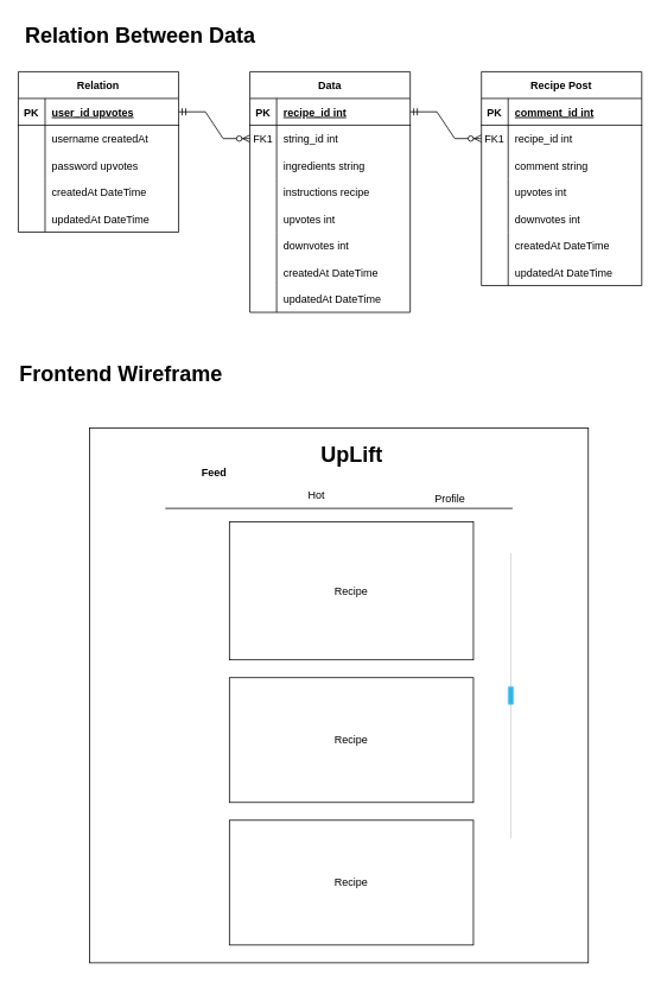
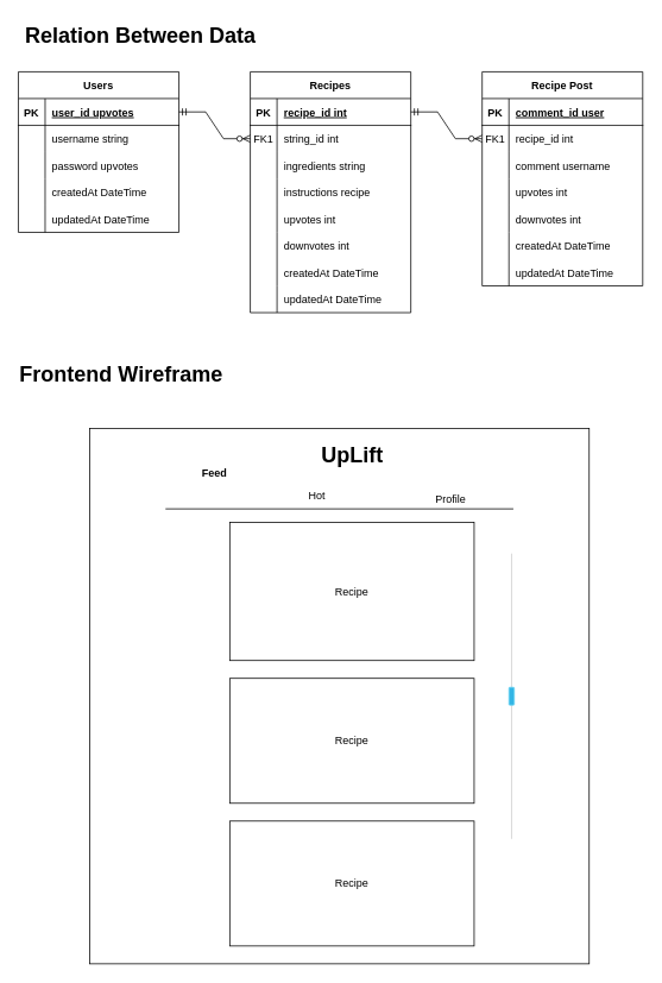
  <mxCell id="0" />
  <mxCell id="1" parent="0" />
- <mxCell id="2" value="Data" style="shape=table;startSize=30;container=1;collapsible=1;childLayout=tableLayout;fixedRows=1;rowLines=0;fontStyle=1;align=center;resizeLast=1;" vertex="1" parent="1"><mxGeometry x="280" y="80" width="180" height="270" as="geometry" /></mxCell>
+ <mxCell id="2" value="Recipes" style="shape=table;startSize=30;container=1;collapsible=1;childLayout=tableLayout;fixedRows=1;rowLines=0;fontStyle=1;align=center;resizeLast=1;" vertex="1" parent="1"><mxGeometry x="280" y="80" width="180" height="270" as="geometry" /></mxCell>
  <mxCell id="3" value="" style="shape=tableRow;horizontal=0;startSize=0;swimlaneHead=0;swimlaneBody=0;fillColor=none;collapsible=0;dropTarget=0;points=[[0,0.5],[1,0.5]];portConstraint=eastwest;top=0;left=0;right=0;bottom=1;" vertex="1" parent="2"><mxGeometry y="30" width="180" height="30" as="geometry" /></mxCell>
  <mxCell id="4" value="PK" style="shape=partialRectangle;connectable=0;fillColor=none;top=0;left=0;bottom=0;right=0;fontStyle=1;overflow=hidden;" vertex="1" parent="3"><mxGeometry width="30" height="30" as="geometry"><mxRectangle width="30" height="30" as="alternateBounds" /></mxGeometry></mxCell>
  <mxCell id="5" value="recipe_id int" style="shape=partialRectangle;connectable=0;fillColor=none;top=0;left=0;bottom=0;right=0;align=left;spacingLeft=6;fontStyle=5;overflow=hidden;" vertex="1" parent="3"><mxGeometry x="30" width="150" height="30" as="geometry"><mxRectangle width="150" height="30" as="alternateBounds" /></mxGeometry></mxCell>
  <mxCell id="6" value="" style="shape=tableRow;horizontal=0;startSize=0;swimlaneHead=0;swimlaneBody=0;fillColor=none;collapsible=0;dropTarget=0;points=[[0,0.5],[1,0.5]];portConstraint=eastwest;top=0;left=0;right=0;bottom=0;" vertex="1" parent="2"><mxGeometry y="60" width="180" height="30" as="geometry" /></mxCell>
  <mxCell id="7" value="FK1" style="shape=partialRectangle;connectable=0;fillColor=none;top=0;left=0;bottom=0;right=0;editable=1;overflow=hidden;" vertex="1" parent="6"><mxGeometry width="30" height="30" as="geometry"><mxRectangle width="30" height="30" as="alternateBounds" /></mxGeometry></mxCell>
  <mxCell id="8" value="string_id int" style="shape=partialRectangle;connectable=0;fillColor=none;top=0;left=0;bottom=0;right=0;align=left;spacingLeft=6;overflow=hidden;" vertex="1" parent="6"><mxGeometry x="30" width="150" height="30" as="geometry"><mxRectangle width="150" height="30" as="alternateBounds" /></mxGeometry></mxCell>
  <mxCell id="9" value="" style="shape=tableRow;horizontal=0;startSize=0;swimlaneHead=0;swimlaneBody=0;fillColor=none;collapsible=0;dropTarget=0;points=[[0,0.5],[1,0.5]];portConstraint=eastwest;top=0;left=0;right=0;bottom=0;" vertex="1" parent="2"><mxGeometry y="90" width="180" height="30" as="geometry" /></mxCell>
  <mxCell id="10" value="" style="shape=partialRectangle;connectable=0;fillColor=none;top=0;left=0;bottom=0;right=0;editable=1;overflow=hidden;" vertex="1" parent="9"><mxGeometry width="30" height="30" as="geometry"><mxRectangle width="30" height="30" as="alternateBounds" /></mxGeometry></mxCell>
  <mxCell id="11" value="ingredients string" style="shape=partialRectangle;connectable=0;fillColor=none;top=0;left=0;bottom=0;right=0;align=left;spacingLeft=6;overflow=hidden;" vertex="1" parent="9"><mxGeometry x="30" width="150" height="30" as="geometry"><mxRectangle width="150" height="30" as="alternateBounds" /></mxGeometry></mxCell>
  <mxCell id="12" value="" style="shape=tableRow;horizontal=0;startSize=0;swimlaneHead=0;swimlaneBody=0;fillColor=none;collapsible=0;dropTarget=0;points=[[0,0.5],[1,0.5]];portConstraint=eastwest;top=0;left=0;right=0;bottom=0;" vertex="1" parent="2"><mxGeometry y="120" width="180" height="30" as="geometry" /></mxCell>
  <mxCell id="13" value="" style="shape=partialRectangle;connectable=0;fillColor=none;top=0;left=0;bottom=0;right=0;editable=1;overflow=hidden;" vertex="1" parent="12"><mxGeometry width="30" height="30" as="geometry"><mxRectangle width="30" height="30" as="alternateBounds" /></mxGeometry></mxCell>
  <mxCell id="14" value="instructions recipe" style="shape=partialRectangle;connectable=0;fillColor=none;top=0;left=0;bottom=0;right=0;align=left;spacingLeft=6;overflow=hidden;" vertex="1" parent="12"><mxGeometry x="30" width="150" height="30" as="geometry"><mxRectangle width="150" height="30" as="alternateBounds" /></mxGeometry></mxCell>
  <mxCell id="15" style="shape=tableRow;horizontal=0;startSize=0;swimlaneHead=0;swimlaneBody=0;fillColor=none;collapsible=0;dropTarget=0;points=[[0,0.5],[1,0.5]];portConstraint=eastwest;top=0;left=0;right=0;bottom=0;" vertex="1" parent="2"><mxGeometry y="150" width="180" height="30" as="geometry" /></mxCell>
  <mxCell id="16" style="shape=partialRectangle;connectable=0;fillColor=none;top=0;left=0;bottom=0;right=0;editable=1;overflow=hidden;" vertex="1" parent="15"><mxGeometry width="30" height="30" as="geometry"><mxRectangle width="30" height="30" as="alternateBounds" /></mxGeometry></mxCell>
  <mxCell id="17" value="upvotes int" style="shape=partialRectangle;connectable=0;fillColor=none;top=0;left=0;bottom=0;right=0;align=left;spacingLeft=6;overflow=hidden;" vertex="1" parent="15"><mxGeometry x="30" width="150" height="30" as="geometry"><mxRectangle width="150" height="30" as="alternateBounds" /></mxGeometry></mxCell>
  <mxCell id="18" style="shape=tableRow;horizontal=0;startSize=0;swimlaneHead=0;swimlaneBody=0;fillColor=none;collapsible=0;dropTarget=0;points=[[0,0.5],[1,0.5]];portConstraint=eastwest;top=0;left=0;right=0;bottom=0;" vertex="1" parent="2"><mxGeometry y="180" width="180" height="30" as="geometry" /></mxCell>
  <mxCell id="19" style="shape=partialRectangle;connectable=0;fillColor=none;top=0;left=0;bottom=0;right=0;editable=1;overflow=hidden;" vertex="1" parent="18"><mxGeometry width="30" height="30" as="geometry"><mxRectangle width="30" height="30" as="alternateBounds" /></mxGeometry></mxCell>
  <mxCell id="20" value="downvotes int" style="shape=partialRectangle;connectable=0;fillColor=none;top=0;left=0;bottom=0;right=0;align=left;spacingLeft=6;overflow=hidden;" vertex="1" parent="18"><mxGeometry x="30" width="150" height="30" as="geometry"><mxRectangle width="150" height="30" as="alternateBounds" /></mxGeometry></mxCell>
  <mxCell id="21" style="shape=tableRow;horizontal=0;startSize=0;swimlaneHead=0;swimlaneBody=0;fillColor=none;collapsible=0;dropTarget=0;points=[[0,0.5],[1,0.5]];portConstraint=eastwest;top=0;left=0;right=0;bottom=0;" vertex="1" parent="2"><mxGeometry y="210" width="180" height="30" as="geometry" /></mxCell>
  <mxCell id="22" style="shape=partialRectangle;connectable=0;fillColor=none;top=0;left=0;bottom=0;right=0;editable=1;overflow=hidden;" vertex="1" parent="21"><mxGeometry width="30" height="30" as="geometry"><mxRectangle width="30" height="30" as="alternateBounds" /></mxGeometry></mxCell>
  <mxCell id="23" value="createdAt DateTime" style="shape=partialRectangle;connectable=0;fillColor=none;top=0;left=0;bottom=0;right=0;align=left;spacingLeft=6;overflow=hidden;" vertex="1" parent="21"><mxGeometry x="30" width="150" height="30" as="geometry"><mxRectangle width="150" height="30" as="alternateBounds" /></mxGeometry></mxCell>
  <mxCell id="24" style="shape=tableRow;horizontal=0;startSize=0;swimlaneHead=0;swimlaneBody=0;fillColor=none;collapsible=0;dropTarget=0;points=[[0,0.5],[1,0.5]];portConstraint=eastwest;top=0;left=0;right=0;bottom=0;" vertex="1" parent="2"><mxGeometry y="240" width="180" height="30" as="geometry" /></mxCell>
  <mxCell id="25" style="shape=partialRectangle;connectable=0;fillColor=none;top=0;left=0;bottom=0;right=0;editable=1;overflow=hidden;" vertex="1" parent="24"><mxGeometry width="30" height="30" as="geometry"><mxRectangle width="30" height="30" as="alternateBounds" /></mxGeometry></mxCell>
  <mxCell id="26" value="updatedAt DateTime" style="shape=partialRectangle;connectable=0;fillColor=none;top=0;left=0;bottom=0;right=0;align=left;spacingLeft=6;overflow=hidden;" vertex="1" parent="24"><mxGeometry x="30" width="150" height="30" as="geometry"><mxRectangle width="150" height="30" as="alternateBounds" /></mxGeometry></mxCell>
- <mxCell id="27" value="Relation" style="shape=table;startSize=30;container=1;collapsible=1;childLayout=tableLayout;fixedRows=1;rowLines=0;fontStyle=1;align=center;resizeLast=1;" vertex="1" parent="1"><mxGeometry x="20" y="80" width="180" height="180" as="geometry" /></mxCell>
+ <mxCell id="27" value="Users" style="shape=table;startSize=30;container=1;collapsible=1;childLayout=tableLayout;fixedRows=1;rowLines=0;fontStyle=1;align=center;resizeLast=1;" vertex="1" parent="1"><mxGeometry x="20" y="80" width="180" height="180" as="geometry" /></mxCell>
  <mxCell id="28" value="" style="shape=tableRow;horizontal=0;startSize=0;swimlaneHead=0;swimlaneBody=0;fillColor=none;collapsible=0;dropTarget=0;points=[[0,0.5],[1,0.5]];portConstraint=eastwest;top=0;left=0;right=0;bottom=1;" vertex="1" parent="27"><mxGeometry y="30" width="180" height="30" as="geometry" /></mxCell>
  <mxCell id="29" value="PK" style="shape=partialRectangle;connectable=0;fillColor=none;top=0;left=0;bottom=0;right=0;fontStyle=1;overflow=hidden;" vertex="1" parent="28"><mxGeometry width="30" height="30" as="geometry"><mxRectangle width="30" height="30" as="alternateBounds" /></mxGeometry></mxCell>
  <mxCell id="30" value="user_id upvotes" style="shape=partialRectangle;connectable=0;fillColor=none;top=0;left=0;bottom=0;right=0;align=left;spacingLeft=6;fontStyle=5;overflow=hidden;" vertex="1" parent="28"><mxGeometry x="30" width="150" height="30" as="geometry"><mxRectangle width="150" height="30" as="alternateBounds" /></mxGeometry></mxCell>
  <mxCell id="31" value="" style="shape=tableRow;horizontal=0;startSize=0;swimlaneHead=0;swimlaneBody=0;fillColor=none;collapsible=0;dropTarget=0;points=[[0,0.5],[1,0.5]];portConstraint=eastwest;top=0;left=0;right=0;bottom=0;" vertex="1" parent="27"><mxGeometry y="60" width="180" height="30" as="geometry" /></mxCell>
  <mxCell id="32" value="" style="shape=partialRectangle;connectable=0;fillColor=none;top=0;left=0;bottom=0;right=0;editable=1;overflow=hidden;" vertex="1" parent="31"><mxGeometry width="30" height="30" as="geometry"><mxRectangle width="30" height="30" as="alternateBounds" /></mxGeometry></mxCell>
- <mxCell id="33" value="username createdAt" style="shape=partialRectangle;connectable=0;fillColor=none;top=0;left=0;bottom=0;right=0;align=left;spacingLeft=6;overflow=hidden;" vertex="1" parent="31"><mxGeometry x="30" width="150" height="30" as="geometry"><mxRectangle width="150" height="30" as="alternateBounds" /></mxGeometry></mxCell>
+ <mxCell id="33" value="username string" style="shape=partialRectangle;connectable=0;fillColor=none;top=0;left=0;bottom=0;right=0;align=left;spacingLeft=6;overflow=hidden;" vertex="1" parent="31"><mxGeometry x="30" width="150" height="30" as="geometry"><mxRectangle width="150" height="30" as="alternateBounds" /></mxGeometry></mxCell>
  <mxCell id="34" value="" style="shape=tableRow;horizontal=0;startSize=0;swimlaneHead=0;swimlaneBody=0;fillColor=none;collapsible=0;dropTarget=0;points=[[0,0.5],[1,0.5]];portConstraint=eastwest;top=0;left=0;right=0;bottom=0;" vertex="1" parent="27"><mxGeometry y="90" width="180" height="30" as="geometry" /></mxCell>
  <mxCell id="35" value="" style="shape=partialRectangle;connectable=0;fillColor=none;top=0;left=0;bottom=0;right=0;editable=1;overflow=hidden;" vertex="1" parent="34"><mxGeometry width="30" height="30" as="geometry"><mxRectangle width="30" height="30" as="alternateBounds" /></mxGeometry></mxCell>
  <mxCell id="36" value="password upvotes" style="shape=partialRectangle;connectable=0;fillColor=none;top=0;left=0;bottom=0;right=0;align=left;spacingLeft=6;overflow=hidden;" vertex="1" parent="34"><mxGeometry x="30" width="150" height="30" as="geometry"><mxRectangle width="150" height="30" as="alternateBounds" /></mxGeometry></mxCell>
  <mxCell id="37" value="" style="shape=tableRow;horizontal=0;startSize=0;swimlaneHead=0;swimlaneBody=0;fillColor=none;collapsible=0;dropTarget=0;points=[[0,0.5],[1,0.5]];portConstraint=eastwest;top=0;left=0;right=0;bottom=0;" vertex="1" parent="27"><mxGeometry y="120" width="180" height="30" as="geometry" /></mxCell>
  <mxCell id="38" value="" style="shape=partialRectangle;connectable=0;fillColor=none;top=0;left=0;bottom=0;right=0;editable=1;overflow=hidden;" vertex="1" parent="37"><mxGeometry width="30" height="30" as="geometry"><mxRectangle width="30" height="30" as="alternateBounds" /></mxGeometry></mxCell>
  <mxCell id="39" value="createdAt DateTime" style="shape=partialRectangle;connectable=0;fillColor=none;top=0;left=0;bottom=0;right=0;align=left;spacingLeft=6;overflow=hidden;" vertex="1" parent="37"><mxGeometry x="30" width="150" height="30" as="geometry"><mxRectangle width="150" height="30" as="alternateBounds" /></mxGeometry></mxCell>
  <mxCell id="40" style="shape=tableRow;horizontal=0;startSize=0;swimlaneHead=0;swimlaneBody=0;fillColor=none;collapsible=0;dropTarget=0;points=[[0,0.5],[1,0.5]];portConstraint=eastwest;top=0;left=0;right=0;bottom=0;" vertex="1" parent="27"><mxGeometry y="150" width="180" height="30" as="geometry" /></mxCell>
  <mxCell id="41" style="shape=partialRectangle;connectable=0;fillColor=none;top=0;left=0;bottom=0;right=0;editable=1;overflow=hidden;" vertex="1" parent="40"><mxGeometry width="30" height="30" as="geometry"><mxRectangle width="30" height="30" as="alternateBounds" /></mxGeometry></mxCell>
  <mxCell id="42" value="updatedAt DateTime" style="shape=partialRectangle;connectable=0;fillColor=none;top=0;left=0;bottom=0;right=0;align=left;spacingLeft=6;overflow=hidden;" vertex="1" parent="40"><mxGeometry x="30" width="150" height="30" as="geometry"><mxRectangle width="150" height="30" as="alternateBounds" /></mxGeometry></mxCell>
  <mxCell id="43" value="Recipe Post" style="shape=table;startSize=30;container=1;collapsible=1;childLayout=tableLayout;fixedRows=1;rowLines=0;fontStyle=1;align=center;resizeLast=1;" vertex="1" parent="1"><mxGeometry x="540" y="80" width="180" height="240" as="geometry" /></mxCell>
  <mxCell id="44" value="" style="shape=tableRow;horizontal=0;startSize=0;swimlaneHead=0;swimlaneBody=0;fillColor=none;collapsible=0;dropTarget=0;points=[[0,0.5],[1,0.5]];portConstraint=eastwest;top=0;left=0;right=0;bottom=1;" vertex="1" parent="43"><mxGeometry y="30" width="180" height="30" as="geometry" /></mxCell>
  <mxCell id="45" value="PK" style="shape=partialRectangle;connectable=0;fillColor=none;top=0;left=0;bottom=0;right=0;fontStyle=1;overflow=hidden;" vertex="1" parent="44"><mxGeometry width="30" height="30" as="geometry"><mxRectangle width="30" height="30" as="alternateBounds" /></mxGeometry></mxCell>
- <mxCell id="46" value="comment_id int" style="shape=partialRectangle;connectable=0;fillColor=none;top=0;left=0;bottom=0;right=0;align=left;spacingLeft=6;fontStyle=5;overflow=hidden;" vertex="1" parent="44"><mxGeometry x="30" width="150" height="30" as="geometry"><mxRectangle width="150" height="30" as="alternateBounds" /></mxGeometry></mxCell>
+ <mxCell id="46" value="comment_id user" style="shape=partialRectangle;connectable=0;fillColor=none;top=0;left=0;bottom=0;right=0;align=left;spacingLeft=6;fontStyle=5;overflow=hidden;" vertex="1" parent="44"><mxGeometry x="30" width="150" height="30" as="geometry"><mxRectangle width="150" height="30" as="alternateBounds" /></mxGeometry></mxCell>
  <mxCell id="47" value="" style="shape=tableRow;horizontal=0;startSize=0;swimlaneHead=0;swimlaneBody=0;fillColor=none;collapsible=0;dropTarget=0;points=[[0,0.5],[1,0.5]];portConstraint=eastwest;top=0;left=0;right=0;bottom=0;" vertex="1" parent="43"><mxGeometry y="60" width="180" height="30" as="geometry" /></mxCell>
  <mxCell id="48" value="FK1" style="shape=partialRectangle;connectable=0;fillColor=none;top=0;left=0;bottom=0;right=0;editable=1;overflow=hidden;" vertex="1" parent="47"><mxGeometry width="30" height="30" as="geometry"><mxRectangle width="30" height="30" as="alternateBounds" /></mxGeometry></mxCell>
  <mxCell id="49" value="recipe_id int" style="shape=partialRectangle;connectable=0;fillColor=none;top=0;left=0;bottom=0;right=0;align=left;spacingLeft=6;overflow=hidden;" vertex="1" parent="47"><mxGeometry x="30" width="150" height="30" as="geometry"><mxRectangle width="150" height="30" as="alternateBounds" /></mxGeometry></mxCell>
  <mxCell id="50" value="" style="shape=tableRow;horizontal=0;startSize=0;swimlaneHead=0;swimlaneBody=0;fillColor=none;collapsible=0;dropTarget=0;points=[[0,0.5],[1,0.5]];portConstraint=eastwest;top=0;left=0;right=0;bottom=0;" vertex="1" parent="43"><mxGeometry y="90" width="180" height="30" as="geometry" /></mxCell>
  <mxCell id="51" value="" style="shape=partialRectangle;connectable=0;fillColor=none;top=0;left=0;bottom=0;right=0;editable=1;overflow=hidden;" vertex="1" parent="50"><mxGeometry width="30" height="30" as="geometry"><mxRectangle width="30" height="30" as="alternateBounds" /></mxGeometry></mxCell>
- <mxCell id="52" value="comment string" style="shape=partialRectangle;connectable=0;fillColor=none;top=0;left=0;bottom=0;right=0;align=left;spacingLeft=6;overflow=hidden;" vertex="1" parent="50"><mxGeometry x="30" width="150" height="30" as="geometry"><mxRectangle width="150" height="30" as="alternateBounds" /></mxGeometry></mxCell>
+ <mxCell id="52" value="comment username" style="shape=partialRectangle;connectable=0;fillColor=none;top=0;left=0;bottom=0;right=0;align=left;spacingLeft=6;overflow=hidden;" vertex="1" parent="50"><mxGeometry x="30" width="150" height="30" as="geometry"><mxRectangle width="150" height="30" as="alternateBounds" /></mxGeometry></mxCell>
  <mxCell id="53" style="shape=tableRow;horizontal=0;startSize=0;swimlaneHead=0;swimlaneBody=0;fillColor=none;collapsible=0;dropTarget=0;points=[[0,0.5],[1,0.5]];portConstraint=eastwest;top=0;left=0;right=0;bottom=0;" vertex="1" parent="43"><mxGeometry y="120" width="180" height="30" as="geometry" /></mxCell>
  <mxCell id="54" style="shape=partialRectangle;connectable=0;fillColor=none;top=0;left=0;bottom=0;right=0;editable=1;overflow=hidden;" vertex="1" parent="53"><mxGeometry width="30" height="30" as="geometry"><mxRectangle width="30" height="30" as="alternateBounds" /></mxGeometry></mxCell>
  <mxCell id="55" value="upvotes int" style="shape=partialRectangle;connectable=0;fillColor=none;top=0;left=0;bottom=0;right=0;align=left;spacingLeft=6;overflow=hidden;" vertex="1" parent="53"><mxGeometry x="30" width="150" height="30" as="geometry"><mxRectangle width="150" height="30" as="alternateBounds" /></mxGeometry></mxCell>
  <mxCell id="56" style="shape=tableRow;horizontal=0;startSize=0;swimlaneHead=0;swimlaneBody=0;fillColor=none;collapsible=0;dropTarget=0;points=[[0,0.5],[1,0.5]];portConstraint=eastwest;top=0;left=0;right=0;bottom=0;" vertex="1" parent="43"><mxGeometry y="150" width="180" height="30" as="geometry" /></mxCell>
  <mxCell id="57" style="shape=partialRectangle;connectable=0;fillColor=none;top=0;left=0;bottom=0;right=0;editable=1;overflow=hidden;" vertex="1" parent="56"><mxGeometry width="30" height="30" as="geometry"><mxRectangle width="30" height="30" as="alternateBounds" /></mxGeometry></mxCell>
  <mxCell id="58" value="downvotes int" style="shape=partialRectangle;connectable=0;fillColor=none;top=0;left=0;bottom=0;right=0;align=left;spacingLeft=6;overflow=hidden;" vertex="1" parent="56"><mxGeometry x="30" width="150" height="30" as="geometry"><mxRectangle width="150" height="30" as="alternateBounds" /></mxGeometry></mxCell>
  <mxCell id="59" style="shape=tableRow;horizontal=0;startSize=0;swimlaneHead=0;swimlaneBody=0;fillColor=none;collapsible=0;dropTarget=0;points=[[0,0.5],[1,0.5]];portConstraint=eastwest;top=0;left=0;right=0;bottom=0;" vertex="1" parent="43"><mxGeometry y="180" width="180" height="30" as="geometry" /></mxCell>
  <mxCell id="60" style="shape=partialRectangle;connectable=0;fillColor=none;top=0;left=0;bottom=0;right=0;editable=1;overflow=hidden;" vertex="1" parent="59"><mxGeometry width="30" height="30" as="geometry"><mxRectangle width="30" height="30" as="alternateBounds" /></mxGeometry></mxCell>
  <mxCell id="61" value="createdAt DateTime" style="shape=partialRectangle;connectable=0;fillColor=none;top=0;left=0;bottom=0;right=0;align=left;spacingLeft=6;overflow=hidden;" vertex="1" parent="59"><mxGeometry x="30" width="150" height="30" as="geometry"><mxRectangle width="150" height="30" as="alternateBounds" /></mxGeometry></mxCell>
  <mxCell id="62" style="shape=tableRow;horizontal=0;startSize=0;swimlaneHead=0;swimlaneBody=0;fillColor=none;collapsible=0;dropTarget=0;points=[[0,0.5],[1,0.5]];portConstraint=eastwest;top=0;left=0;right=0;bottom=0;" vertex="1" parent="43"><mxGeometry y="210" width="180" height="30" as="geometry" /></mxCell>
  <mxCell id="63" style="shape=partialRectangle;connectable=0;fillColor=none;top=0;left=0;bottom=0;right=0;editable=1;overflow=hidden;" vertex="1" parent="62"><mxGeometry width="30" height="30" as="geometry"><mxRectangle width="30" height="30" as="alternateBounds" /></mxGeometry></mxCell>
  <mxCell id="64" value="updatedAt DateTime" style="shape=partialRectangle;connectable=0;fillColor=none;top=0;left=0;bottom=0;right=0;align=left;spacingLeft=6;overflow=hidden;" vertex="1" parent="62"><mxGeometry x="30" width="150" height="30" as="geometry"><mxRectangle width="150" height="30" as="alternateBounds" /></mxGeometry></mxCell>
  <mxCell id="65" value="" style="edgeStyle=entityRelationEdgeStyle;fontSize=12;html=1;endArrow=ERzeroToMany;startArrow=ERmandOne;rounded=0;exitX=1;exitY=0.5;exitDx=0;exitDy=0;entryX=0;entryY=0.5;entryDx=0;entryDy=0;" edge="1" parent="1" source="28" target="6"><mxGeometry width="100" height="100" relative="1" as="geometry"><mxPoint x="140" y="490" as="sourcePoint" /><mxPoint x="240" y="390" as="targetPoint" /></mxGeometry></mxCell>
  <mxCell id="66" value="" style="edgeStyle=entityRelationEdgeStyle;fontSize=12;html=1;endArrow=ERzeroToMany;startArrow=ERmandOne;rounded=0;exitX=1;exitY=0.5;exitDx=0;exitDy=0;entryX=0;entryY=0.5;entryDx=0;entryDy=0;" edge="1" parent="1" source="3" target="47"><mxGeometry width="100" height="100" relative="1" as="geometry"><mxPoint x="480" y="210" as="sourcePoint" /><mxPoint x="580" y="110" as="targetPoint" /></mxGeometry></mxCell>
  <mxCell id="67" value="Relation Between Data&amp;nbsp;" style="text;strokeColor=none;fillColor=none;html=1;fontSize=24;fontStyle=1;verticalAlign=middle;align=center;" vertex="1" parent="1"><mxGeometry x="30" y="20" width="260" height="40" as="geometry" /></mxCell>
  <mxCell id="68" value="Frontend Wireframe" style="text;strokeColor=none;fillColor=none;html=1;fontSize=24;fontStyle=1;verticalAlign=middle;align=center;" vertex="1" parent="1"><mxGeometry x="20" y="400" width="230" height="40" as="geometry" /></mxCell>
  <mxCell id="69" value="" style="rounded=0;whiteSpace=wrap;html=1;" vertex="1" parent="1"><mxGeometry x="100" y="480" width="560" height="600" as="geometry" /></mxCell>
  <mxCell id="70" value="" style="endArrow=none;html=1;rounded=0;" edge="1" parent="1"><mxGeometry width="50" height="50" relative="1" as="geometry"><mxPoint x="185" y="570" as="sourcePoint" /><mxPoint x="575" y="570" as="targetPoint" /></mxGeometry></mxCell>
  <mxCell id="71" value="&lt;b&gt;Feed&lt;/b&gt;" style="text;html=1;strokeColor=none;fillColor=none;align=center;verticalAlign=middle;whiteSpace=wrap;rounded=0;" vertex="1" parent="1"><mxGeometry x="210" y="515" width="60" height="30" as="geometry" /></mxCell>
  <mxCell id="72" value="Hot" style="text;html=1;strokeColor=none;fillColor=none;align=center;verticalAlign=middle;whiteSpace=wrap;rounded=0;" vertex="1" parent="1"><mxGeometry x="325" y="540" width="60" height="30" as="geometry" /></mxCell>
  <mxCell id="73" value="Profile" style="text;html=1;strokeColor=none;fillColor=none;align=center;verticalAlign=middle;whiteSpace=wrap;rounded=0;" vertex="1" parent="1"><mxGeometry x="475" y="545" width="60" height="30" as="geometry" /></mxCell>
  <mxCell id="74" value="UpLift" style="text;strokeColor=none;fillColor=none;html=1;fontSize=24;fontStyle=1;verticalAlign=middle;align=center;" vertex="1" parent="1"><mxGeometry x="344" y="490" width="100" height="40" as="geometry" /></mxCell>
  <mxCell id="75" value="Recipe" style="rounded=0;whiteSpace=wrap;html=1;" vertex="1" parent="1"><mxGeometry x="257" y="585" width="274" height="155" as="geometry" /></mxCell>
  <mxCell id="76" value="Recipe" style="rounded=0;whiteSpace=wrap;html=1;" vertex="1" parent="1"><mxGeometry x="257" y="760" width="274" height="140" as="geometry" /></mxCell>
  <mxCell id="77" value="Recipe" style="rounded=0;whiteSpace=wrap;html=1;" vertex="1" parent="1"><mxGeometry x="257" y="920" width="274" height="140" as="geometry" /></mxCell>
  <mxCell id="78" value="" style="verticalLabelPosition=bottom;verticalAlign=top;html=1;shadow=0;dashed=0;strokeWidth=1;shape=mxgraph.android.quickscroll3;dy=0.5;fillColor=#33b5e5;strokeColor=#66D5F5;" vertex="1" parent="1"><mxGeometry x="570" y="620" width="6" height="320" as="geometry" /></mxCell>
